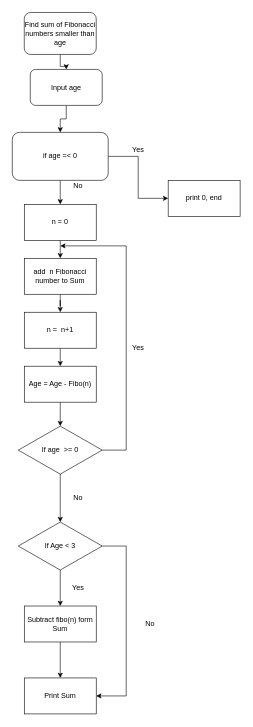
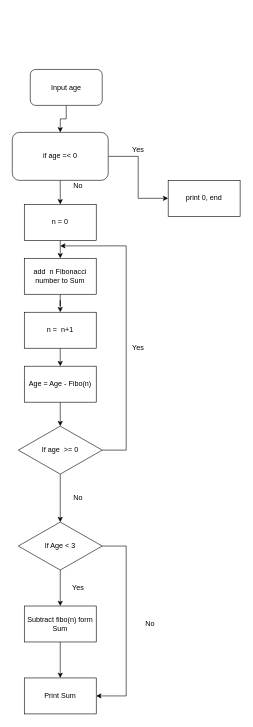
  <mxCell id="0" />
  <mxCell id="1" parent="0" />
- <mxCell id="2" value="" style="edgeStyle=orthogonalEdgeStyle;rounded=0;orthogonalLoop=1;jettySize=auto;html=1;" edge="1" parent="1" source="3" target="5"><mxGeometry relative="1" as="geometry" /></mxCell>
- <mxCell id="3" value="Find sum of Fibonacci numbers smaller than age" style="rounded=1;whiteSpace=wrap;html=1;fontSize=12;glass=0;strokeWidth=1;shadow=0;" parent="1" vertex="1"><mxGeometry x="40" y="20" width="120" height="70" as="geometry" /></mxCell>
  <mxCell id="4" value="" style="edgeStyle=orthogonalEdgeStyle;rounded=0;orthogonalLoop=1;jettySize=auto;html=1;" edge="1" parent="1" source="5" target="8"><mxGeometry relative="1" as="geometry" /></mxCell>
  <mxCell id="5" value="Input age" style="whiteSpace=wrap;html=1;rounded=1;shadow=0;strokeWidth=1;glass=0;" vertex="1" parent="1"><mxGeometry x="50" y="115" width="120" height="60" as="geometry" /></mxCell>
  <mxCell id="6" value="" style="edgeStyle=orthogonalEdgeStyle;rounded=0;orthogonalLoop=1;jettySize=auto;html=1;" edge="1" parent="1" source="8" target="9"><mxGeometry relative="1" as="geometry" /></mxCell>
  <mxCell id="7" value="" style="edgeStyle=orthogonalEdgeStyle;rounded=0;orthogonalLoop=1;jettySize=auto;html=1;" edge="1" parent="1" source="8" target="12"><mxGeometry relative="1" as="geometry" /></mxCell>
  <mxCell id="8" value="if age =&amp;lt; 0" style="whiteSpace=wrap;html=1;rounded=1;" vertex="1" parent="1"><mxGeometry x="20" y="220" width="160" height="80" as="geometry" /></mxCell>
  <mxCell id="9" value="print 0, end" style="whiteSpace=wrap;html=1;" vertex="1" parent="1"><mxGeometry x="280" y="300" width="120" height="60" as="geometry" /></mxCell>
  <mxCell id="10" value="Yes" style="text;html=1;strokeColor=none;fillColor=none;align=center;verticalAlign=middle;whiteSpace=wrap;rounded=0;" vertex="1" parent="1"><mxGeometry x="210" y="240" width="40" height="20" as="geometry" /></mxCell>
  <mxCell id="11" value="" style="edgeStyle=orthogonalEdgeStyle;rounded=0;orthogonalLoop=1;jettySize=auto;html=1;" edge="1" parent="1" source="12"><mxGeometry relative="1" as="geometry"><mxPoint x="100" y="430" as="targetPoint" /></mxGeometry></mxCell>
  <mxCell id="12" value="n = 0" style="whiteSpace=wrap;html=1;" vertex="1" parent="1"><mxGeometry x="40" y="340" width="120" height="60" as="geometry" /></mxCell>
  <mxCell id="13" style="edgeStyle=orthogonalEdgeStyle;rounded=0;orthogonalLoop=1;jettySize=auto;html=1;" edge="1" parent="1" source="15"><mxGeometry relative="1" as="geometry"><mxPoint x="100" y="409.31" as="targetPoint" /><Array as="points"><mxPoint x="210" y="750" /><mxPoint x="210" y="409" /></Array></mxGeometry></mxCell>
  <mxCell id="14" value="" style="edgeStyle=orthogonalEdgeStyle;rounded=0;orthogonalLoop=1;jettySize=auto;html=1;" edge="1" parent="1" source="15" target="27"><mxGeometry relative="1" as="geometry" /></mxCell>
  <mxCell id="15" value="If age &amp;nbsp;&amp;gt;= 0" style="rhombus;whiteSpace=wrap;html=1;" vertex="1" parent="1"><mxGeometry x="30" y="710" width="140" height="80" as="geometry" /></mxCell>
  <mxCell id="16" value="" style="edgeStyle=orthogonalEdgeStyle;rounded=0;orthogonalLoop=1;jettySize=auto;html=1;" edge="1" parent="1" source="17" target="19"><mxGeometry relative="1" as="geometry"><mxPoint x="100" y="530" as="targetPoint" /></mxGeometry></mxCell>
  <mxCell id="17" value="add &amp;nbsp;n Fibonacci number to Sum" style="rounded=0;whiteSpace=wrap;html=1;" vertex="1" parent="1"><mxGeometry x="40" y="430" width="120" height="60" as="geometry" /></mxCell>
  <mxCell id="18" value="" style="edgeStyle=orthogonalEdgeStyle;rounded=0;orthogonalLoop=1;jettySize=auto;html=1;" edge="1" parent="1" source="19"><mxGeometry relative="1" as="geometry"><mxPoint x="100" y="610" as="targetPoint" /></mxGeometry></mxCell>
  <mxCell id="19" value="n = &amp;nbsp;n+1" style="rounded=0;whiteSpace=wrap;html=1;" vertex="1" parent="1"><mxGeometry x="40" y="520" width="120" height="60" as="geometry" /></mxCell>
  <mxCell id="20" value="" style="edgeStyle=orthogonalEdgeStyle;rounded=0;orthogonalLoop=1;jettySize=auto;html=1;" edge="1" parent="1" source="21" target="15"><mxGeometry relative="1" as="geometry" /></mxCell>
  <mxCell id="21" value="Age = Age - Fibo(n)" style="rounded=0;whiteSpace=wrap;html=1;" vertex="1" parent="1"><mxGeometry x="40" y="610" width="120" height="60" as="geometry" /></mxCell>
  <mxCell id="22" value="Yes" style="text;html=1;strokeColor=none;fillColor=none;align=center;verticalAlign=middle;whiteSpace=wrap;rounded=0;" vertex="1" parent="1"><mxGeometry x="210" y="570" width="40" height="20" as="geometry" /></mxCell>
  <mxCell id="23" value="No" style="text;html=1;strokeColor=none;fillColor=none;align=center;verticalAlign=middle;whiteSpace=wrap;rounded=0;" vertex="1" parent="1"><mxGeometry x="110" y="300" width="40" height="20" as="geometry" /></mxCell>
  <mxCell id="24" value="No" style="text;html=1;strokeColor=none;fillColor=none;align=center;verticalAlign=middle;whiteSpace=wrap;rounded=0;" vertex="1" parent="1"><mxGeometry x="110" y="820" width="40" height="20" as="geometry" /></mxCell>
  <mxCell id="25" value="" style="edgeStyle=orthogonalEdgeStyle;rounded=0;orthogonalLoop=1;jettySize=auto;html=1;" edge="1" parent="1" source="27" target="29"><mxGeometry relative="1" as="geometry" /></mxCell>
  <mxCell id="26" style="edgeStyle=orthogonalEdgeStyle;rounded=0;orthogonalLoop=1;jettySize=auto;html=1;entryX=1;entryY=0.5;entryDx=0;entryDy=0;" edge="1" parent="1" source="27" target="30"><mxGeometry relative="1" as="geometry"><Array as="points"><mxPoint x="210" y="910" /><mxPoint x="210" y="1160" /></Array></mxGeometry></mxCell>
  <mxCell id="27" value="If Age &amp;lt; 3" style="rhombus;whiteSpace=wrap;html=1;" vertex="1" parent="1"><mxGeometry x="30" y="870" width="140" height="80" as="geometry" /></mxCell>
  <mxCell id="28" value="" style="edgeStyle=orthogonalEdgeStyle;rounded=0;orthogonalLoop=1;jettySize=auto;html=1;" edge="1" parent="1" source="29" target="30"><mxGeometry relative="1" as="geometry" /></mxCell>
  <mxCell id="29" value="Subtract fibo(n) form Sum" style="whiteSpace=wrap;html=1;" vertex="1" parent="1"><mxGeometry x="40" y="1010" width="120" height="60" as="geometry" /></mxCell>
  <mxCell id="30" value="Print Sum" style="whiteSpace=wrap;html=1;" vertex="1" parent="1"><mxGeometry x="40" y="1130" width="120" height="60" as="geometry" /></mxCell>
  <mxCell id="31" value="Yes" style="text;html=1;strokeColor=none;fillColor=none;align=center;verticalAlign=middle;whiteSpace=wrap;rounded=0;" vertex="1" parent="1"><mxGeometry x="110" y="970" width="40" height="20" as="geometry" /></mxCell>
  <mxCell id="32" value="No" style="text;html=1;strokeColor=none;fillColor=none;align=center;verticalAlign=middle;whiteSpace=wrap;rounded=0;" vertex="1" parent="1"><mxGeometry x="230" y="1030" width="40" height="20" as="geometry" /></mxCell>
